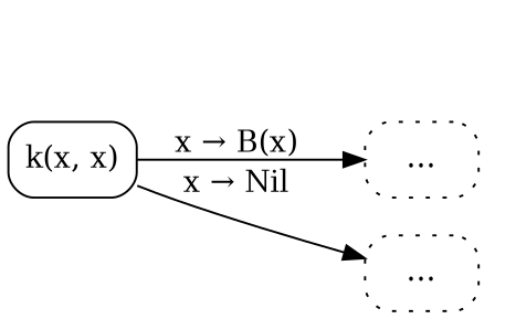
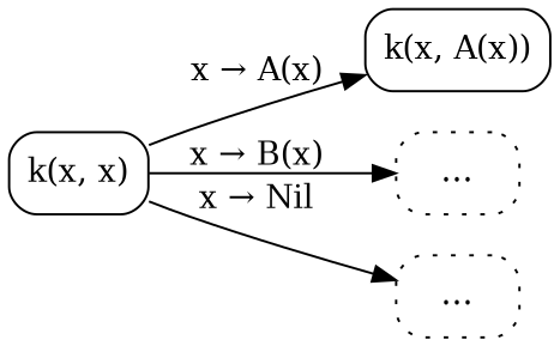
  digraph {
    rankdir=LR
    node [shape=box style=rounded]
    n1 [label="k(x, x)"]
+   n2 [label="k(x, A(x))"]
    n3 [label="…" style="rounded,dotted"]
    n4 [label="…" style="rounded,dotted"]
+   n1 -> n2 [label="x → A(x)"]
    n1 -> n3 [label="x → B(x)"]
    n1 -> n4 [label="x → Nil"]
  }
